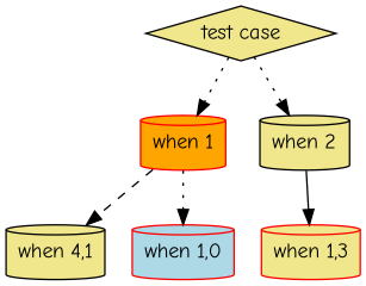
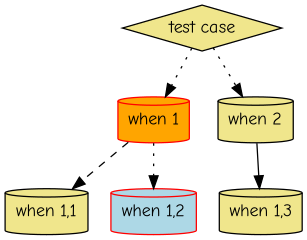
  digraph {
    fontname="Comic Neue"
    node [color=black fillcolor=khaki fontname="Comic Neue" shape=cylinder style=filled]
    edge [fontname="Comic Neue" style=dotted]
    n1 [label="test case" shape=diamond]
    n2 [color=red fillcolor=orange label="when 1"]
    n3 [label="when 2"]
-   n4 [label="when 4,1"]
-   n5 [color=red fillcolor=lightblue label="when 1,0"]
-   n6 [color=red label="when 1,3"]
+   n4 [label="when 1,1"]
+   n5 [color=red fillcolor=lightblue label="when 1,2"]
+   n6 [label="when 1,3"]
    n1 -> n2
    n1 -> n3
    n2 -> n4 [style=dashed]
    n2 -> n5
    n3 -> n6 [style=solid]
  }
